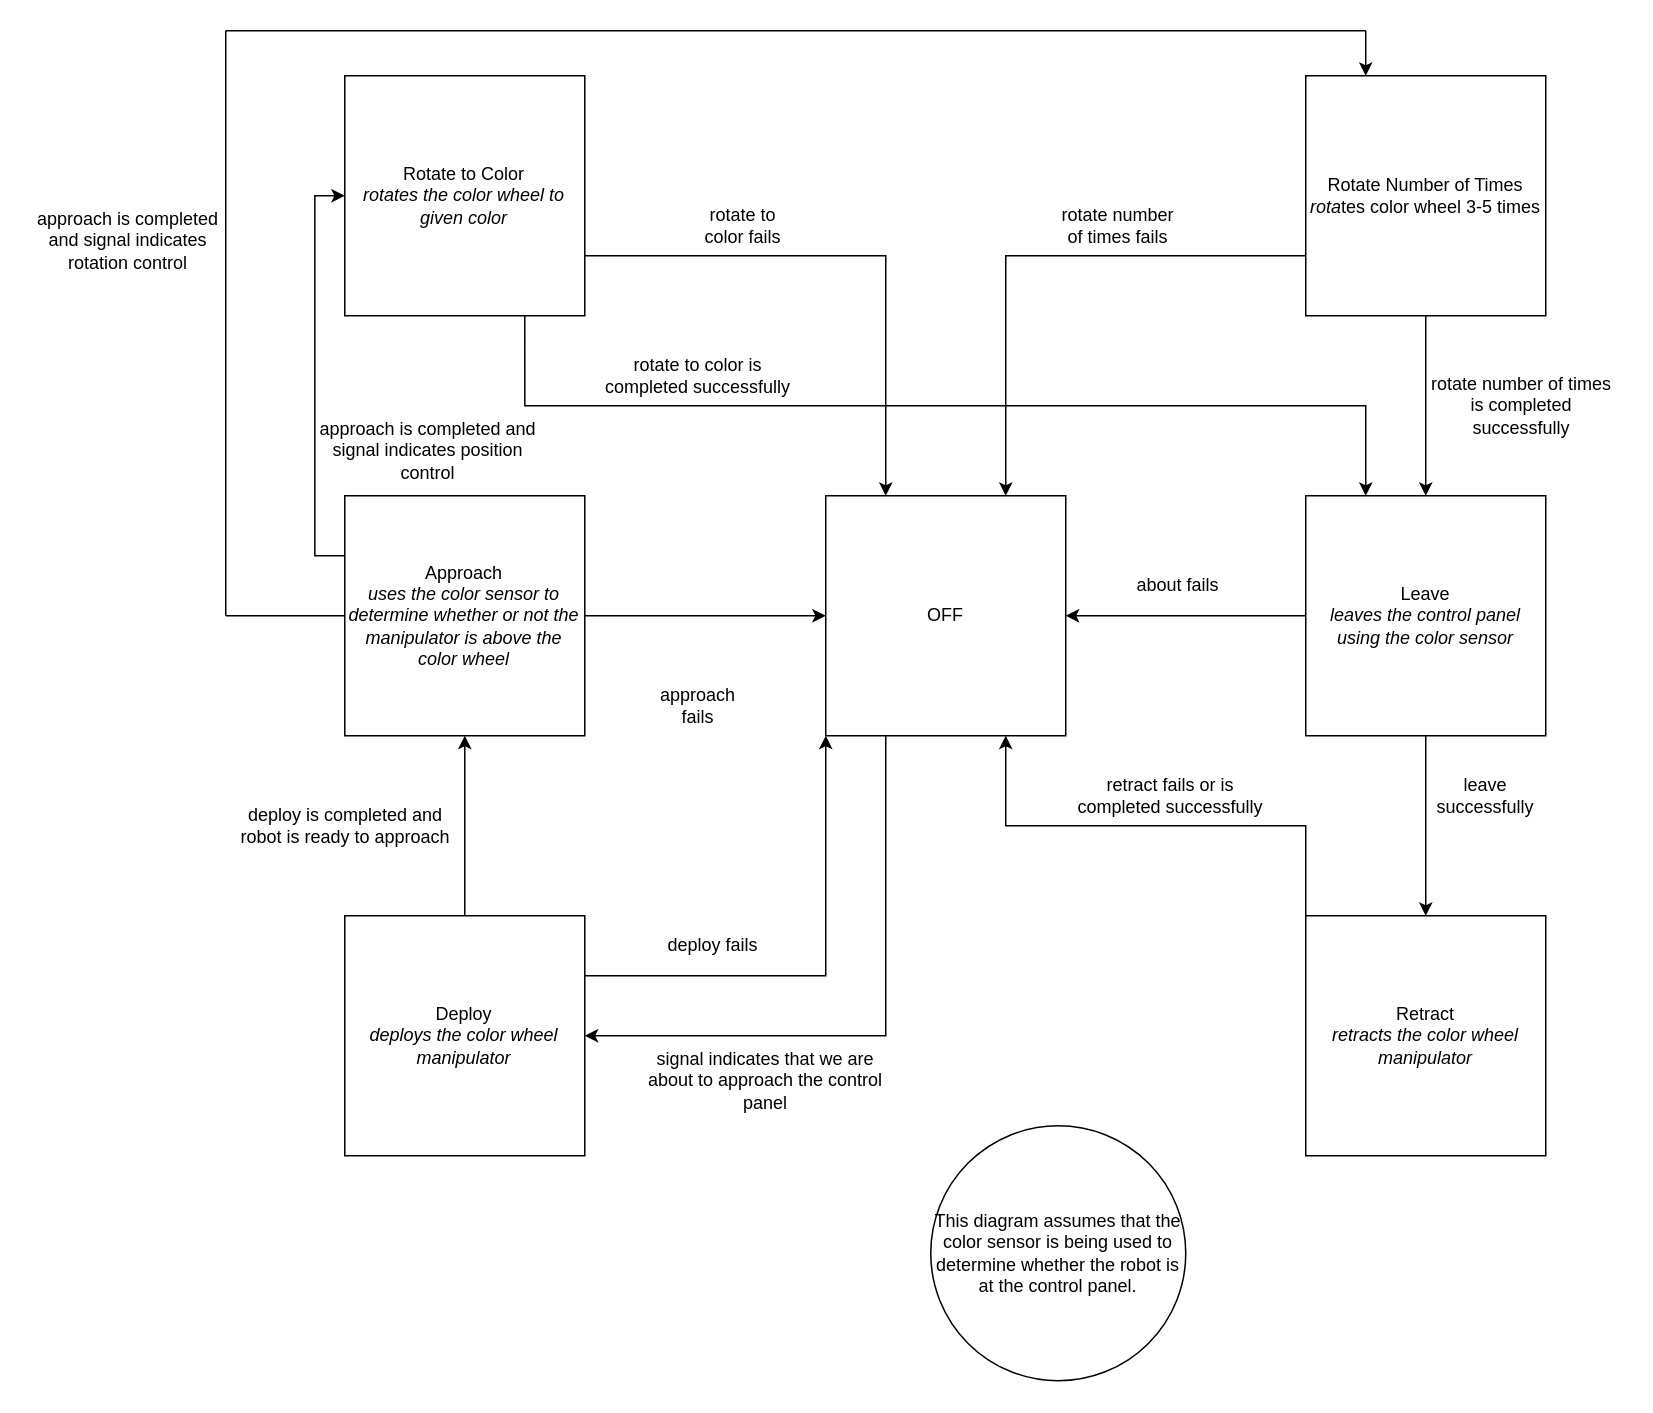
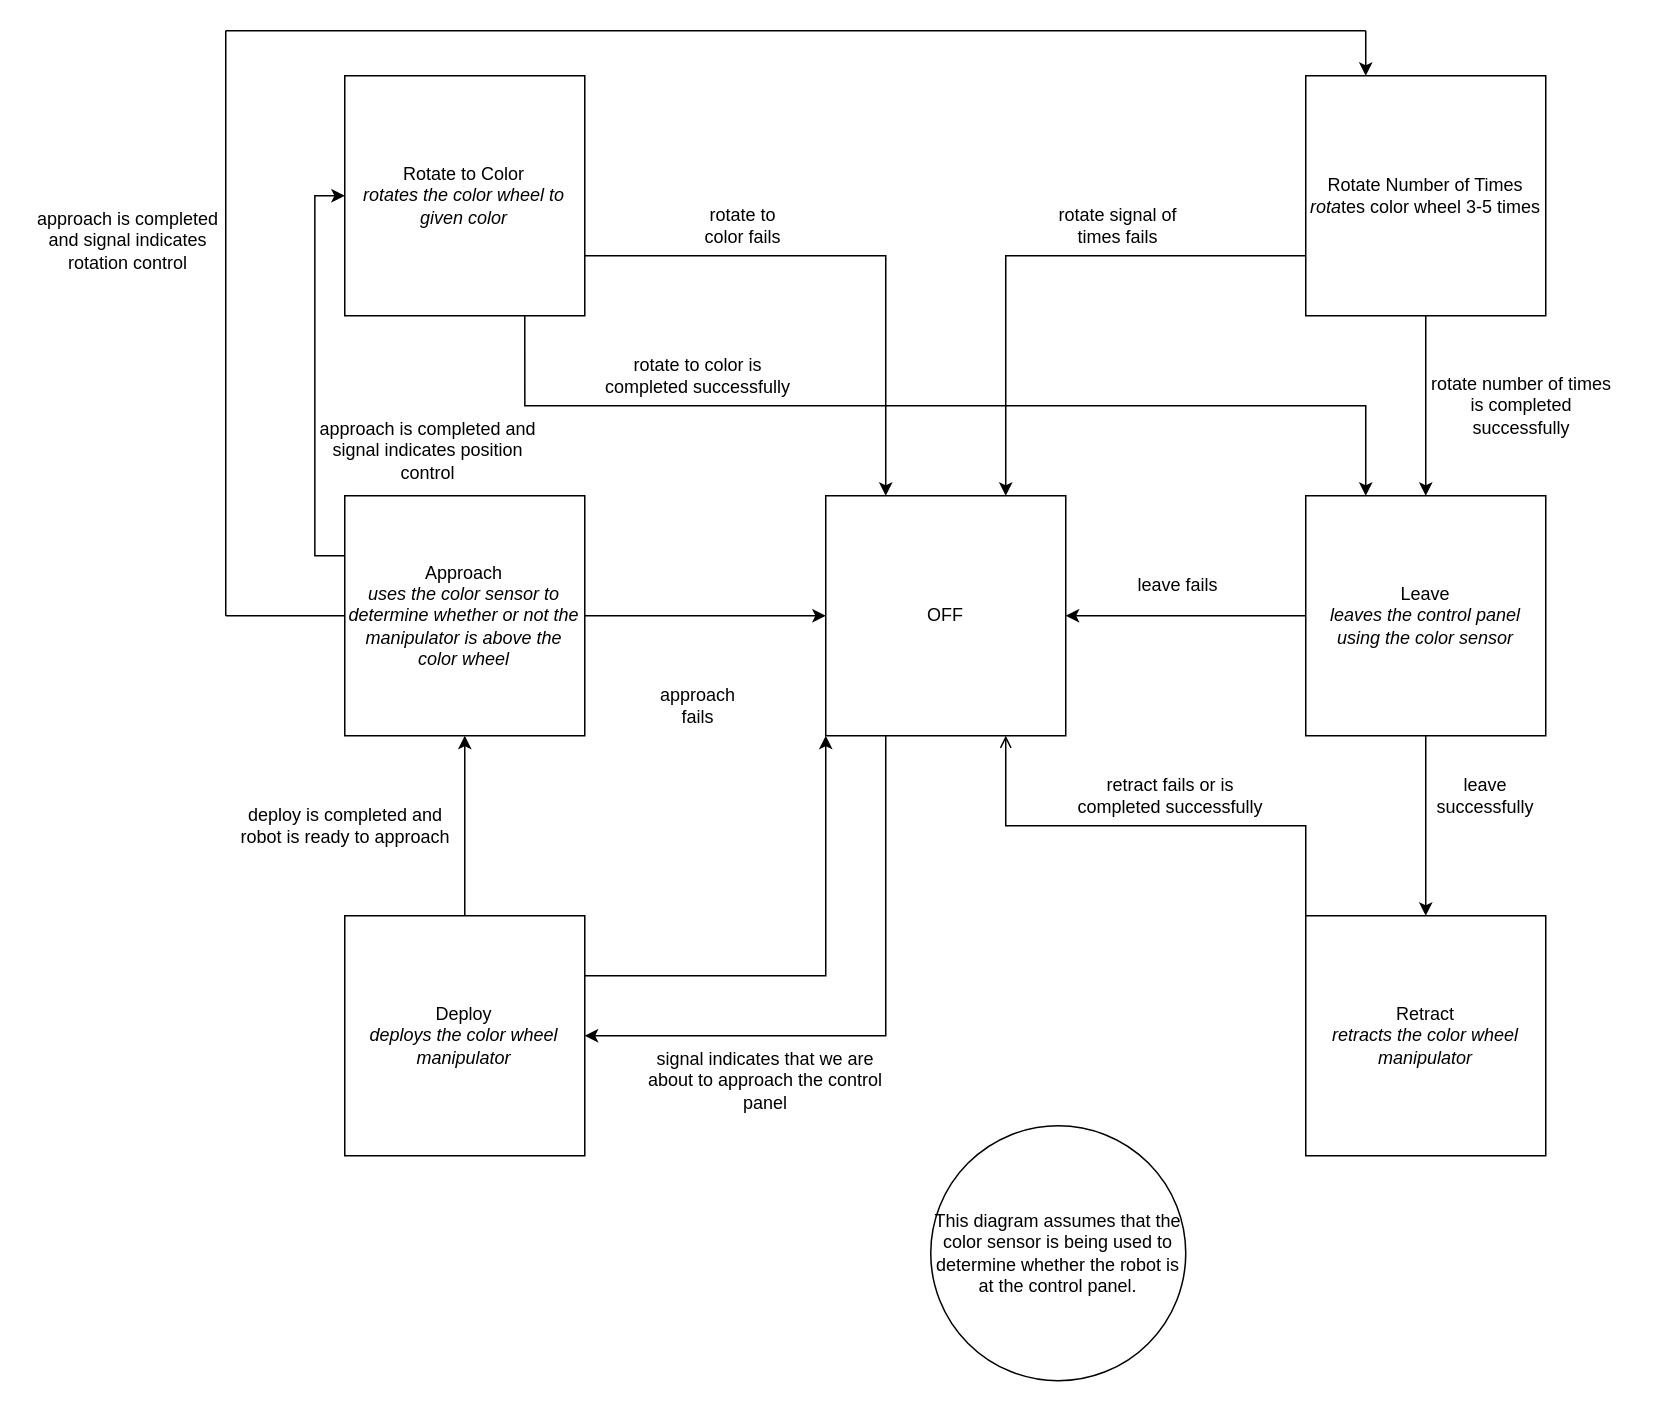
  <mxCell id="0" />
  <mxCell id="1" parent="0" />
  <mxCell id="2" style="edgeStyle=orthogonalEdgeStyle;rounded=0;orthogonalLoop=1;jettySize=auto;html=1;exitX=0.25;exitY=1;exitDx=0;exitDy=0;entryX=1;entryY=0.5;entryDx=0;entryDy=0;" edge="1" parent="1" source="3" target="17"><mxGeometry relative="1" as="geometry"><mxPoint x="590.529" y="700" as="targetPoint" /></mxGeometry></mxCell>
  <mxCell id="3" value="OFF" style="rounded=0;whiteSpace=wrap;html=1;" vertex="1" parent="1"><mxGeometry x="550" y="330" width="160" height="160" as="geometry" /></mxCell>
  <mxCell id="4" style="edgeStyle=orthogonalEdgeStyle;rounded=0;orthogonalLoop=1;jettySize=auto;html=1;exitX=1;exitY=0.75;exitDx=0;exitDy=0;entryX=0.25;entryY=0;entryDx=0;entryDy=0;" edge="1" parent="1" source="6" target="3"><mxGeometry relative="1" as="geometry" /></mxCell>
  <mxCell id="5" style="edgeStyle=orthogonalEdgeStyle;rounded=0;orthogonalLoop=1;jettySize=auto;html=1;exitX=0.75;exitY=1;exitDx=0;exitDy=0;entryX=0.25;entryY=0;entryDx=0;entryDy=0;" edge="1" parent="1" source="6" target="15"><mxGeometry relative="1" as="geometry" /></mxCell>
  <mxCell id="6" value="&lt;div&gt;Rotate to Color&lt;/div&gt;&lt;i&gt;rotates the color wheel to given color&lt;/i&gt;" style="rounded=0;whiteSpace=wrap;html=1;" vertex="1" parent="1"><mxGeometry x="229.35" y="50" width="160" height="160" as="geometry" /></mxCell>
  <mxCell id="7" style="edgeStyle=orthogonalEdgeStyle;rounded=0;orthogonalLoop=1;jettySize=auto;html=1;exitX=0;exitY=0.75;exitDx=0;exitDy=0;entryX=0.75;entryY=0;entryDx=0;entryDy=0;" edge="1" parent="1" source="9" target="3"><mxGeometry relative="1" as="geometry" /></mxCell>
  <mxCell id="8" style="edgeStyle=orthogonalEdgeStyle;rounded=0;orthogonalLoop=1;jettySize=auto;html=1;exitX=0.5;exitY=1;exitDx=0;exitDy=0;entryX=0.5;entryY=0;entryDx=0;entryDy=0;" edge="1" parent="1" source="9" target="15"><mxGeometry relative="1" as="geometry" /></mxCell>
  <mxCell id="9" value="&lt;div&gt;Rotate Number of Times &lt;br&gt;&lt;/div&gt;&lt;i&gt;rota&lt;/i&gt;tes color wheel 3-5 times" style="rounded=0;whiteSpace=wrap;html=1;" vertex="1" parent="1"><mxGeometry x="870" y="50" width="160" height="160" as="geometry" /></mxCell>
  <mxCell id="10" style="edgeStyle=orthogonalEdgeStyle;rounded=0;orthogonalLoop=1;jettySize=auto;html=1;exitX=0.5;exitY=0;exitDx=0;exitDy=0;entryX=0.5;entryY=1;entryDx=0;entryDy=0;" edge="1" parent="1" source="17" target="13"><mxGeometry relative="1" as="geometry" /></mxCell>
  <mxCell id="11" style="edgeStyle=orthogonalEdgeStyle;rounded=0;orthogonalLoop=1;jettySize=auto;html=1;exitX=0;exitY=0.25;exitDx=0;exitDy=0;entryX=0;entryY=0.5;entryDx=0;entryDy=0;" edge="1" parent="1" source="13" target="6"><mxGeometry relative="1" as="geometry" /></mxCell>
  <mxCell id="12" style="edgeStyle=orthogonalEdgeStyle;rounded=0;orthogonalLoop=1;jettySize=auto;html=1;exitX=1;exitY=0.5;exitDx=0;exitDy=0;" edge="1" parent="1" source="13" target="3"><mxGeometry relative="1" as="geometry" /></mxCell>
  <mxCell id="13" value="&lt;div&gt;Approach&lt;/div&gt;&lt;i&gt;uses the color sensor to determine whether or not the manipulator is above the color wheel&lt;/i&gt;" style="rounded=0;whiteSpace=wrap;html=1;" vertex="1" parent="1"><mxGeometry x="229.35" y="330" width="160" height="160" as="geometry" /></mxCell>
  <mxCell id="14" style="edgeStyle=orthogonalEdgeStyle;rounded=0;orthogonalLoop=1;jettySize=auto;html=1;exitX=0;exitY=0.5;exitDx=0;exitDy=0;" edge="1" parent="1" source="15" target="3"><mxGeometry relative="1" as="geometry" /></mxCell>
  <mxCell id="15" value="&lt;div&gt;Leave&lt;/div&gt;&lt;div&gt;&lt;i&gt;leaves the control panel using the color sensor&lt;/i&gt;&lt;br&gt;&lt;/div&gt;" style="rounded=0;whiteSpace=wrap;html=1;" vertex="1" parent="1"><mxGeometry x="870" y="330" width="160" height="160" as="geometry" /></mxCell>
  <mxCell id="16" style="edgeStyle=orthogonalEdgeStyle;rounded=0;orthogonalLoop=1;jettySize=auto;html=1;exitX=1;exitY=0.25;exitDx=0;exitDy=0;entryX=0;entryY=1;entryDx=0;entryDy=0;" edge="1" parent="1" source="17" target="3"><mxGeometry relative="1" as="geometry" /></mxCell>
  <mxCell id="17" value="&lt;div&gt;Deploy&lt;/div&gt;&lt;i&gt;deploys the color wheel manipulator&lt;/i&gt;" style="rounded=0;whiteSpace=wrap;html=1;" vertex="1" parent="1"><mxGeometry x="229.35" y="610" width="160" height="160" as="geometry" /></mxCell>
- <mxCell id="18" style="edgeStyle=orthogonalEdgeStyle;rounded=0;orthogonalLoop=1;jettySize=auto;html=1;exitX=0;exitY=0;exitDx=0;exitDy=0;entryX=0.75;entryY=1;entryDx=0;entryDy=0;" edge="1" parent="1" source="20" target="3"><mxGeometry relative="1" as="geometry" /></mxCell>
+ <mxCell id="18" style="edgeStyle=orthogonalEdgeStyle;rounded=0;orthogonalLoop=1;jettySize=auto;html=1;exitX=0;exitY=0;exitDx=0;exitDy=0;entryX=0.75;entryY=1;entryDx=0;entryDy=0;endArrow=open;" edge="1" parent="1" source="20" target="3"><mxGeometry relative="1" as="geometry" /></mxCell>
  <mxCell id="19" style="edgeStyle=orthogonalEdgeStyle;rounded=0;orthogonalLoop=1;jettySize=auto;html=1;entryX=0.5;entryY=0;entryDx=0;entryDy=0;" edge="1" parent="1" source="15" target="20"><mxGeometry relative="1" as="geometry" /></mxCell>
  <mxCell id="20" value="&lt;div&gt;Retract&lt;/div&gt;&lt;div&gt;&lt;i&gt;retracts the color wheel manipulator&lt;/i&gt;&lt;br&gt;&lt;/div&gt;" style="rounded=0;whiteSpace=wrap;html=1;" vertex="1" parent="1"><mxGeometry x="870" y="610" width="160" height="160" as="geometry" /></mxCell>
  <mxCell id="21" value="" style="endArrow=none;html=1;" edge="1" parent="1"><mxGeometry width="50" height="50" relative="1" as="geometry"><mxPoint x="150" y="410" as="sourcePoint" /><mxPoint x="150" y="20" as="targetPoint" /></mxGeometry></mxCell>
  <mxCell id="22" value="" style="endArrow=none;html=1;" edge="1" parent="1"><mxGeometry width="50" height="50" relative="1" as="geometry"><mxPoint x="150" y="20" as="sourcePoint" /><mxPoint x="910" y="20" as="targetPoint" /></mxGeometry></mxCell>
  <mxCell id="23" value="" style="endArrow=classic;html=1;entryX=0.25;entryY=0;entryDx=0;entryDy=0;" edge="1" parent="1" target="9"><mxGeometry width="50" height="50" relative="1" as="geometry"><mxPoint x="910" y="20" as="sourcePoint" /><mxPoint x="1010" y="-10" as="targetPoint" /></mxGeometry></mxCell>
  <mxCell id="24" value="" style="endArrow=none;html=1;entryX=0;entryY=0.5;entryDx=0;entryDy=0;" edge="1" parent="1" target="13"><mxGeometry width="50" height="50" relative="1" as="geometry"><mxPoint x="150" y="410" as="sourcePoint" /><mxPoint x="200" y="790" as="targetPoint" /></mxGeometry></mxCell>
  <mxCell id="25" value="This diagram assumes that the color sensor is being used to determine whether the robot is at the control panel. " style="ellipse;whiteSpace=wrap;html=1;aspect=fixed;" vertex="1" parent="1"><mxGeometry x="620" y="750" width="170" height="170" as="geometry" /></mxCell>
  <mxCell id="26" value="rotate to color fails" style="text;html=1;strokeColor=none;fillColor=none;align=center;verticalAlign=middle;whiteSpace=wrap;rounded=0;" vertex="1" parent="1"><mxGeometry x="460" y="140" width="70" height="20" as="geometry" /></mxCell>
  <mxCell id="27" value="retract fails or is completed successfully" style="text;html=1;strokeColor=none;fillColor=none;align=center;verticalAlign=middle;whiteSpace=wrap;rounded=0;" vertex="1" parent="1"><mxGeometry x="710" y="520" width="140" height="20" as="geometry" /></mxCell>
- <mxCell id="28" value="about fails" style="text;html=1;strokeColor=none;fillColor=none;align=center;verticalAlign=middle;whiteSpace=wrap;rounded=0;" vertex="1" parent="1"><mxGeometry x="750" y="380" width="70" height="20" as="geometry" /></mxCell>
- <mxCell id="29" value="rotate number of times fails" style="text;html=1;strokeColor=none;fillColor=none;align=center;verticalAlign=middle;whiteSpace=wrap;rounded=0;" vertex="1" parent="1"><mxGeometry x="700" y="140" width="90" height="20" as="geometry" /></mxCell>
+ <mxCell id="28" value="leave fails" style="text;html=1;strokeColor=none;fillColor=none;align=center;verticalAlign=middle;whiteSpace=wrap;rounded=0;" vertex="1" parent="1"><mxGeometry x="750" y="380" width="70" height="20" as="geometry" /></mxCell>
+ <mxCell id="29" value="rotate signal of times fails" style="text;html=1;strokeColor=none;fillColor=none;align=center;verticalAlign=middle;whiteSpace=wrap;rounded=0;" vertex="1" parent="1"><mxGeometry x="700" y="140" width="90" height="20" as="geometry" /></mxCell>
  <mxCell id="30" value="approach fails" style="text;html=1;strokeColor=none;fillColor=none;align=center;verticalAlign=middle;whiteSpace=wrap;rounded=0;" vertex="1" parent="1"><mxGeometry x="430" y="460" width="70" height="20" as="geometry" /></mxCell>
- <mxCell id="31" value="deploy fails" style="text;html=1;strokeColor=none;fillColor=none;align=center;verticalAlign=middle;whiteSpace=wrap;rounded=0;" vertex="1" parent="1"><mxGeometry x="440" y="620" width="70" height="20" as="geometry" /></mxCell>
  <mxCell id="32" value="deploy is completed and robot is ready to approach" style="text;html=1;strokeColor=none;fillColor=none;align=center;verticalAlign=middle;whiteSpace=wrap;rounded=0;" vertex="1" parent="1"><mxGeometry x="150" y="540" width="160" height="20" as="geometry" /></mxCell>
  <mxCell id="33" value="approach is completed and signal indicates position control" style="text;html=1;strokeColor=none;fillColor=none;align=center;verticalAlign=middle;whiteSpace=wrap;rounded=0;" vertex="1" parent="1"><mxGeometry x="210" y="290" width="150" height="20" as="geometry" /></mxCell>
  <mxCell id="34" value="approach is completed and signal indicates rotation control" style="text;html=1;strokeColor=none;fillColor=none;align=center;verticalAlign=middle;whiteSpace=wrap;rounded=0;" vertex="1" parent="1"><mxGeometry x="20" y="150" width="130" height="20" as="geometry" /></mxCell>
  <mxCell id="35" value="leave successfully" style="text;html=1;strokeColor=none;fillColor=none;align=center;verticalAlign=middle;whiteSpace=wrap;rounded=0;" vertex="1" parent="1"><mxGeometry x="970" y="520" width="40" height="20" as="geometry" /></mxCell>
  <mxCell id="36" value="signal indicates that we are about to approach the control panel" style="text;html=1;strokeColor=none;fillColor=none;align=center;verticalAlign=middle;whiteSpace=wrap;rounded=0;" vertex="1" parent="1"><mxGeometry x="430" y="710" width="160" height="20" as="geometry" /></mxCell>
  <mxCell id="37" value="rotate to color is completed successfully" style="text;html=1;strokeColor=none;fillColor=none;align=center;verticalAlign=middle;whiteSpace=wrap;rounded=0;" vertex="1" parent="1"><mxGeometry x="400" y="240" width="130" height="20" as="geometry" /></mxCell>
  <mxCell id="38" value="rotate number of times is completed successfully" style="text;html=1;strokeColor=none;fillColor=none;align=center;verticalAlign=middle;whiteSpace=wrap;rounded=0;" vertex="1" parent="1"><mxGeometry x="949.35" y="260" width="130" height="20" as="geometry" /></mxCell>
